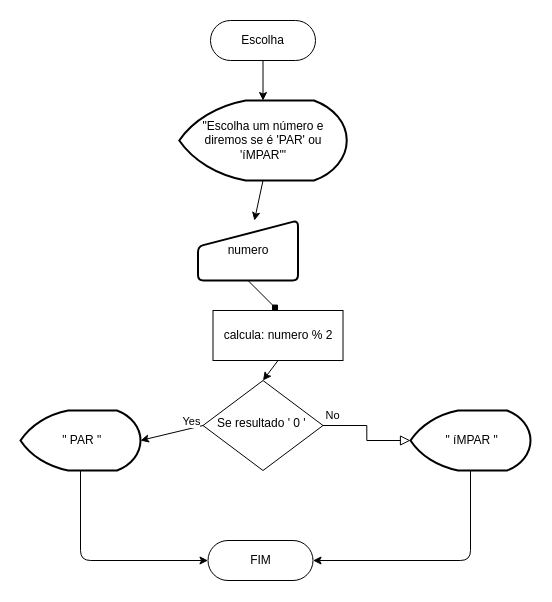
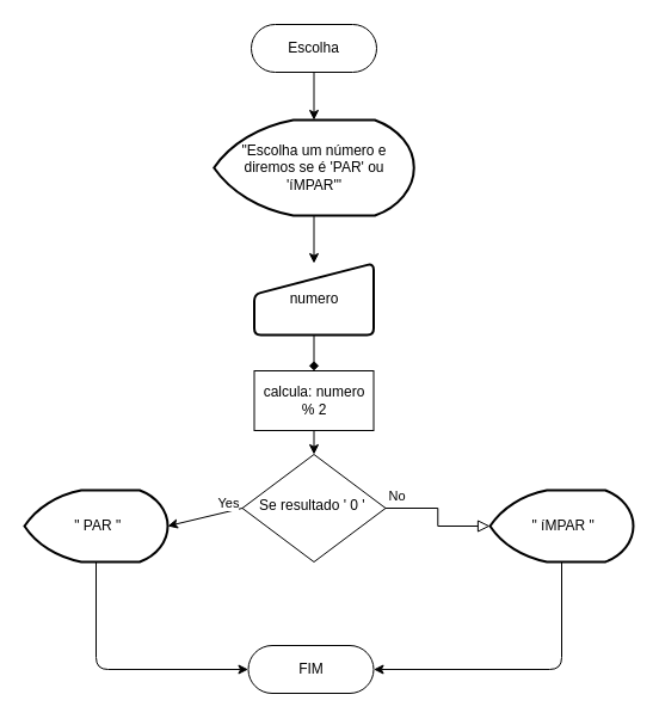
  <mxCell id="0" />
  <mxCell id="1" parent="0" />
  <mxCell id="2" value="Escolha" style="html=1;dashed=0;whiteSpace=wrap;shape=mxgraph.dfd.start" parent="1" vertex="1"><mxGeometry x="210" y="20" width="105" height="40" as="geometry" /></mxCell>
  <mxCell id="3" value="No" style="edgeStyle=orthogonalEdgeStyle;rounded=0;html=1;jettySize=auto;orthogonalLoop=1;fontSize=11;endArrow=block;endFill=0;endSize=8;strokeWidth=1;shadow=0;labelBackgroundColor=none;entryX=0;entryY=0.5;entryDx=0;entryDy=0;entryPerimeter=0;" parent="1" source="4" target="12" edge="1"><mxGeometry x="-0.829" y="10" relative="1" as="geometry"><mxPoint as="offset" /><mxPoint x="380" y="440" as="targetPoint" /></mxGeometry></mxCell>
  <mxCell id="4" value="Se resultado ' 0 '&amp;nbsp;" style="rhombus;whiteSpace=wrap;html=1;shadow=0;fontFamily=Helvetica;fontSize=12;align=center;strokeWidth=1;spacing=6;spacingTop=-4;" parent="1" vertex="1"><mxGeometry x="202.5" y="380" width="120" height="90" as="geometry" /></mxCell>
  <mxCell id="5" style="edgeStyle=none;html=1;exitX=0.5;exitY=1;exitDx=0;exitDy=0;exitPerimeter=0;" parent="1" source="6" target="9" edge="1"><mxGeometry relative="1" as="geometry" /></mxCell>
  <mxCell id="6" value="&quot;Escolha um número e diremos se é 'PAR' ou 'íMPAR'&quot;" style="strokeWidth=2;html=1;shape=mxgraph.flowchart.display;whiteSpace=wrap;" parent="1" vertex="1"><mxGeometry x="178.75" y="100" width="167.5" height="80" as="geometry" /></mxCell>
  <mxCell id="7" style="edgeStyle=none;html=1;exitX=0.5;exitY=0.5;exitDx=0;exitDy=20;exitPerimeter=0;entryX=0.5;entryY=0;entryDx=0;entryDy=0;entryPerimeter=0;" parent="1" source="2" target="6" edge="1"><mxGeometry relative="1" as="geometry" /></mxCell>
  <mxCell id="8" style="edgeStyle=none;html=1;exitX=0.5;exitY=1;exitDx=0;exitDy=0;entryX=0.5;entryY=0;entryDx=0;entryDy=0;endArrow=diamond;" parent="1" source="9" target="11" edge="1"><mxGeometry relative="1" as="geometry" /></mxCell>
- <mxCell id="9" value="numero" style="html=1;strokeWidth=2;shape=manualInput;whiteSpace=wrap;rounded=1;size=26;arcSize=11;" parent="1" vertex="1"><mxGeometry x="197.5" y="220" width="100" height="60" as="geometry" /></mxCell>
+ <mxCell id="9" value="numero" style="html=1;strokeWidth=2;shape=manualInput;whiteSpace=wrap;rounded=1;size=26;arcSize=11;" parent="1" vertex="1"><mxGeometry x="212.5" y="220" width="100" height="60" as="geometry" /></mxCell>
  <mxCell id="10" style="edgeStyle=none;html=1;exitX=0.5;exitY=1;exitDx=0;exitDy=0;entryX=0.5;entryY=0;entryDx=0;entryDy=0;" parent="1" source="11" target="4" edge="1"><mxGeometry relative="1" as="geometry" /></mxCell>
- <mxCell id="11" value="calcula: numero % 2" style="html=1;dashed=0;whiteSpace=wrap;" parent="1" vertex="1"><mxGeometry x="212.5" y="310" width="130" height="50" as="geometry" /></mxCell>
+ <mxCell id="11" value="calcula: numero % 2" style="html=1;dashed=0;whiteSpace=wrap;" parent="1" vertex="1"><mxGeometry x="212.5" y="310" width="100" height="50" as="geometry" /></mxCell>
  <mxCell id="12" value="&amp;nbsp;&quot; íMPAR &quot;" style="strokeWidth=2;html=1;shape=mxgraph.flowchart.display;whiteSpace=wrap;" parent="1" vertex="1"><mxGeometry x="410" y="410" width="120" height="60" as="geometry" /></mxCell>
  <mxCell id="13" value="&amp;nbsp;&quot; PAR &quot;" style="strokeWidth=2;html=1;shape=mxgraph.flowchart.display;whiteSpace=wrap;" parent="1" vertex="1"><mxGeometry x="20" y="410" width="120" height="60" as="geometry" /></mxCell>
  <mxCell id="14" style="edgeStyle=none;html=1;exitX=0;exitY=0.5;exitDx=0;exitDy=0;entryX=1;entryY=0.5;entryDx=0;entryDy=0;entryPerimeter=0;" parent="1" source="4" target="13" edge="1"><mxGeometry relative="1" as="geometry" /></mxCell>
  <mxCell id="15" value="Yes" style="edgeLabel;html=1;align=center;verticalAlign=middle;resizable=0;points=[];" parent="14" vertex="1" connectable="0"><mxGeometry x="-0.221" relative="1" as="geometry"><mxPoint x="12" y="-10" as="offset" /></mxGeometry></mxCell>
  <mxCell id="16" style="edgeStyle=none;html=1;exitX=0.5;exitY=1;exitDx=0;exitDy=0;exitPerimeter=0;entryX=0;entryY=0.5;entryDx=0;entryDy=0;entryPerimeter=0;" parent="1" source="13" target="18" edge="1"><mxGeometry relative="1" as="geometry"><mxPoint x="176.25" y="560" as="targetPoint" /><Array as="points"><mxPoint x="80" y="560" /></Array></mxGeometry></mxCell>
  <mxCell id="17" style="edgeStyle=none;html=1;exitX=0.5;exitY=1;exitDx=0;exitDy=0;exitPerimeter=0;entryX=1;entryY=0.5;entryDx=0;entryDy=0;entryPerimeter=0;" parent="1" source="12" target="18" edge="1"><mxGeometry relative="1" as="geometry"><mxPoint x="343.75" y="560" as="targetPoint" /><Array as="points"><mxPoint x="470" y="560" /></Array></mxGeometry></mxCell>
  <mxCell id="18" value="FIM" style="html=1;dashed=0;whiteSpace=wrap;shape=mxgraph.dfd.start" parent="1" vertex="1"><mxGeometry x="207.5" y="540" width="105" height="40" as="geometry" /></mxCell>
